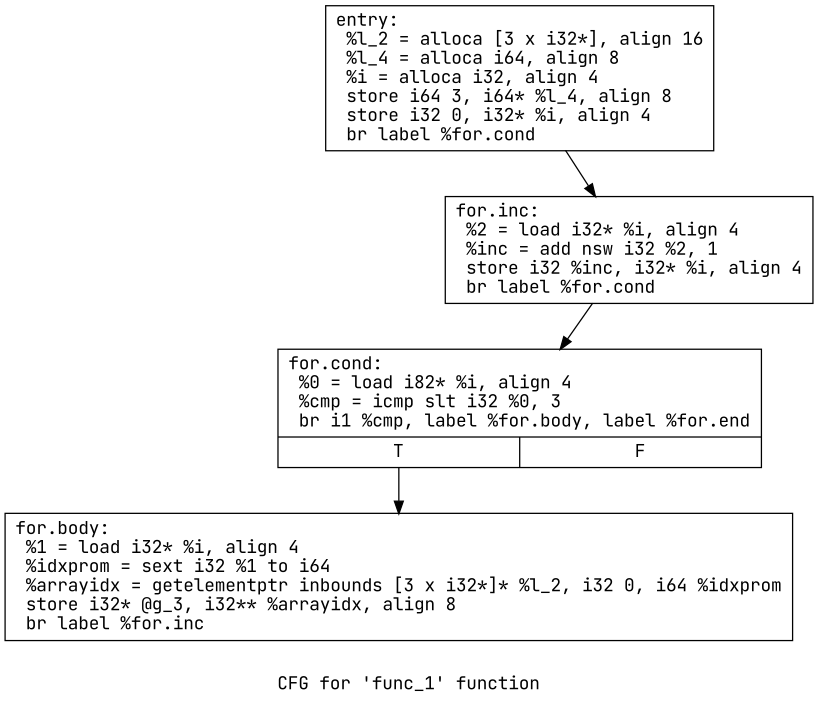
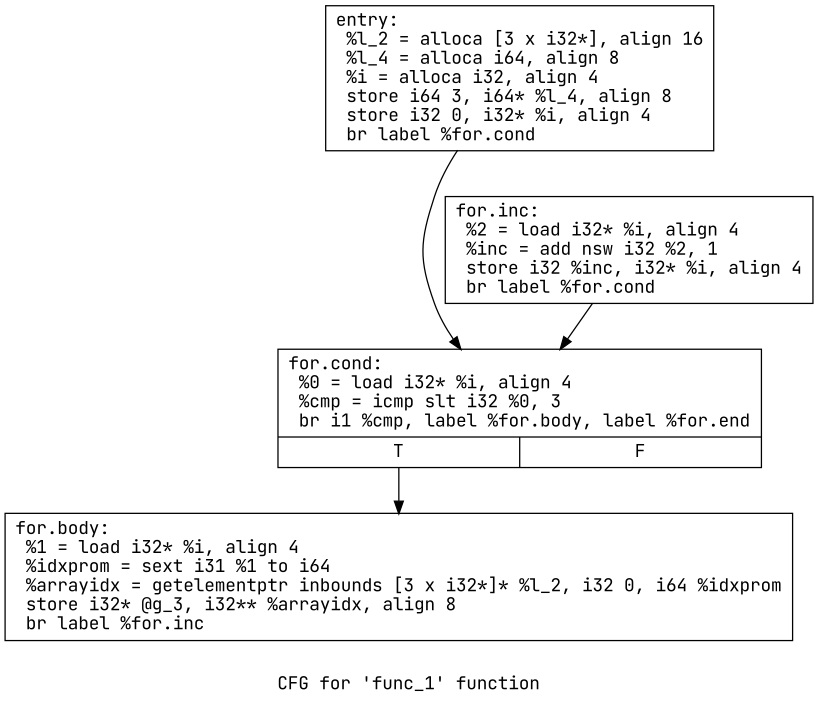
  digraph {
    fontname="JetBrains Mono"
    label="CFG for 'func_1' function"
    node [fontname="JetBrains Mono" shape=record]
    edge [fontname="JetBrains Mono"]
    n1 [label="{entry:\l  %l_2 = alloca [3 x i32*], align 16\l  %l_4 = alloca i64, align 8\l  %i = alloca i32, align 4\l  store i64 3, i64* %l_4, align 8\l  store i32 0, i32* %i, align 4\l  br label %for.cond\l}"]
-   n2 [label="{for.cond:                                         \l  %0 = load i82* %i, align 4\l  %cmp = icmp slt i32 %0, 3\l  br i1 %cmp, label %for.body, label %for.end\l|{<s0>T|<s1>F}}"]
-   n3 [label="{for.body:                                         \l  %1 = load i32* %i, align 4\l  %idxprom = sext i32 %1 to i64\l  %arrayidx = getelementptr inbounds [3 x i32*]* %l_2, i32 0, i64 %idxprom\l  store i32* @g_3, i32** %arrayidx, align 8\l  br label %for.inc\l}"]
+   n2 [label="{for.cond:                                         \l  %0 = load i32* %i, align 4\l  %cmp = icmp slt i32 %0, 3\l  br i1 %cmp, label %for.body, label %for.end\l|{<s0>T|<s1>F}}"]
+   n3 [label="{for.body:                                         \l  %1 = load i32* %i, align 4\l  %idxprom = sext i31 %1 to i64\l  %arrayidx = getelementptr inbounds [3 x i32*]* %l_2, i32 0, i64 %idxprom\l  store i32* @g_3, i32** %arrayidx, align 8\l  br label %for.inc\l}"]
    n4 [label="{for.inc:                                          \l  %2 = load i32* %i, align 4\l  %inc = add nsw i32 %2, 1\l  store i32 %inc, i32* %i, align 4\l  br label %for.cond\l}"]
-   n1 -> n4
+   n1 -> n2
    n2 -> n3 [tailport=s0]
    n4 -> n2
  }
